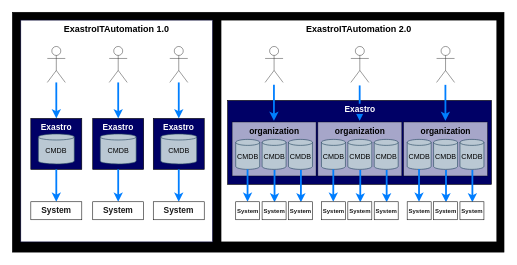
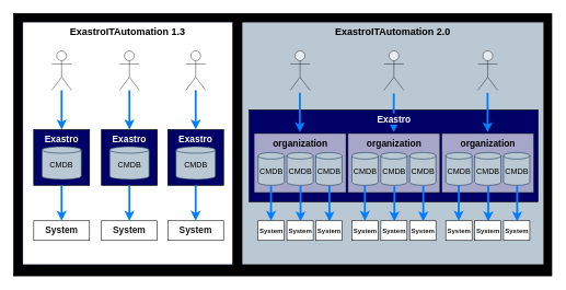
  <mxCell id="0" />
  <mxCell id="1" parent="0" />
  <mxCell id="2" value="" style="rounded=0;whiteSpace=wrap;html=1;fillColor=#000000;" parent="1" vertex="1"><mxGeometry x="20" y="20" width="820" height="400" as="geometry" /></mxCell>
- <mxCell id="3" value="ExastroITAutomation 1.0" style="rounded=0;whiteSpace=wrap;html=1;verticalAlign=top;strokeColor=#000033;fontSize=15;fontStyle=1" parent="1" vertex="1"><mxGeometry x="34" y="33" width="320" height="370" as="geometry" /></mxCell>
- <mxCell id="4" value="ExastroITAutomation 2.0" style="rounded=0;whiteSpace=wrap;html=1;verticalAlign=top;fontSize=15;fontStyle=1" parent="1" vertex="1"><mxGeometry x="368" y="33" width="460" height="370" as="geometry" /></mxCell>
+ <mxCell id="3" value="ExastroITAutomation 1.3" style="rounded=0;whiteSpace=wrap;html=1;verticalAlign=top;strokeColor=#000033;fontSize=15;fontStyle=1" parent="1" vertex="1"><mxGeometry x="34" y="33" width="320" height="370" as="geometry" /></mxCell>
+ <mxCell id="4" value="ExastroITAutomation 2.0" style="rounded=0;whiteSpace=wrap;html=1;verticalAlign=top;fontSize=15;fontStyle=1;fillColor=#bac8d3;" parent="1" vertex="1"><mxGeometry x="368" y="33" width="460" height="370" as="geometry" /></mxCell>
  <mxCell id="5" value="" style="shape=umlActor;verticalLabelPosition=bottom;verticalAlign=top;html=1;outlineConnect=0;fontSize=14;fillColor=#FFFFFF;opacity=65;" parent="1" vertex="1"><mxGeometry x="78.25" y="77" width="30" height="60" as="geometry" /></mxCell>
  <mxCell id="6" value="" style="shape=umlActor;verticalLabelPosition=bottom;verticalAlign=top;html=1;outlineConnect=0;fontSize=14;fillColor=#FFFFFF;opacity=65;" parent="1" vertex="1"><mxGeometry x="181.5" y="77" width="30" height="60" as="geometry" /></mxCell>
  <mxCell id="7" value="" style="shape=umlActor;verticalLabelPosition=bottom;verticalAlign=top;html=1;outlineConnect=0;fontSize=14;fillColor=#FFFFFF;opacity=65;" parent="1" vertex="1"><mxGeometry x="282.5" y="77" width="30" height="60" as="geometry" /></mxCell>
  <mxCell id="8" value="" style="edgeStyle=orthogonalEdgeStyle;rounded=0;orthogonalLoop=1;jettySize=auto;html=1;fontSize=15;strokeWidth=3;strokeColor=#007FFF;" parent="1" edge="1"><mxGeometry relative="1" as="geometry"><mxPoint x="93.25" y="137" as="sourcePoint" /><mxPoint x="93.25" y="197" as="targetPoint" /></mxGeometry></mxCell>
  <mxCell id="9" value="" style="edgeStyle=orthogonalEdgeStyle;rounded=0;orthogonalLoop=1;jettySize=auto;html=1;fontSize=15;strokeWidth=3;strokeColor=#007FFF;" parent="1" edge="1"><mxGeometry relative="1" as="geometry"><mxPoint x="196.5" y="137" as="sourcePoint" /><mxPoint x="196.5" y="197" as="targetPoint" /></mxGeometry></mxCell>
  <mxCell id="10" value="" style="edgeStyle=orthogonalEdgeStyle;rounded=0;orthogonalLoop=1;jettySize=auto;html=1;fontSize=15;strokeWidth=3;strokeColor=#007FFF;" parent="1" edge="1"><mxGeometry relative="1" as="geometry"><mxPoint x="297.5" y="137" as="sourcePoint" /><mxPoint x="297.5" y="197" as="targetPoint" /></mxGeometry></mxCell>
  <mxCell id="11" value="Exastro" style="whiteSpace=wrap;html=1;aspect=fixed;fontSize=14;fillColor=#000066;fontColor=#FFFFFF;fontStyle=1;verticalAlign=top;" parent="1" vertex="1"><mxGeometry x="50.75" y="197" width="85" height="85" as="geometry" /></mxCell>
  <mxCell id="12" value="Exastro" style="whiteSpace=wrap;html=1;aspect=fixed;fontSize=14;fillColor=#000066;fontColor=#FFFFFF;fontStyle=1;verticalAlign=top;" parent="1" vertex="1"><mxGeometry x="154" y="197" width="85" height="85" as="geometry" /></mxCell>
  <mxCell id="13" value="Exastro" style="whiteSpace=wrap;html=1;aspect=fixed;fontSize=14;fillColor=#000066;fontColor=#FFFFFF;fontStyle=1;verticalAlign=top;" parent="1" vertex="1"><mxGeometry x="255" y="197" width="85" height="85" as="geometry" /></mxCell>
  <mxCell id="14" value="CMDB" style="shape=cylinder3;whiteSpace=wrap;html=1;boundedLbl=1;backgroundOutline=1;size=5;fillColor=#bac8d3;strokeColor=#23445d;" parent="1" vertex="1"><mxGeometry x="63.25" y="223" width="60" height="50" as="geometry" /></mxCell>
  <mxCell id="15" value="CMDB" style="shape=cylinder3;whiteSpace=wrap;html=1;boundedLbl=1;backgroundOutline=1;size=5;fillColor=#bac8d3;strokeColor=#23445d;" parent="1" vertex="1"><mxGeometry x="166.5" y="223" width="60" height="50" as="geometry" /></mxCell>
  <mxCell id="16" value="CMDB" style="shape=cylinder3;whiteSpace=wrap;html=1;boundedLbl=1;backgroundOutline=1;size=5;fillColor=#bac8d3;strokeColor=#23445d;" parent="1" vertex="1"><mxGeometry x="267.5" y="223" width="60" height="50" as="geometry" /></mxCell>
  <mxCell id="17" value="" style="edgeStyle=orthogonalEdgeStyle;rounded=0;orthogonalLoop=1;jettySize=auto;html=1;fontColor=#1A1A1A;strokeColor=#007eff;strokeWidth=3;" parent="1" edge="1"><mxGeometry relative="1" as="geometry"><mxPoint x="93.25" y="282" as="sourcePoint" /><mxPoint x="93.25" y="336" as="targetPoint" /></mxGeometry></mxCell>
  <mxCell id="18" value="" style="edgeStyle=orthogonalEdgeStyle;rounded=0;orthogonalLoop=1;jettySize=auto;html=1;fontColor=#1A1A1A;strokeColor=#007eff;strokeWidth=3;" parent="1" edge="1"><mxGeometry relative="1" as="geometry"><mxPoint x="196.5" y="282" as="sourcePoint" /><mxPoint x="196.5" y="336" as="targetPoint" /></mxGeometry></mxCell>
  <mxCell id="19" value="" style="edgeStyle=orthogonalEdgeStyle;rounded=0;orthogonalLoop=1;jettySize=auto;html=1;fontColor=#1A1A1A;strokeColor=#007eff;strokeWidth=3;" parent="1" edge="1"><mxGeometry relative="1" as="geometry"><mxPoint x="297.5" y="282" as="sourcePoint" /><mxPoint x="297.5" y="336" as="targetPoint" /></mxGeometry></mxCell>
  <mxCell id="20" value="System" style="rounded=0;whiteSpace=wrap;html=1;fontSize=14;fillColor=#FFFFFF;align=center;verticalAlign=middle;fontColor=#1A1A1A;fontStyle=1;strokeColor=#1A1A1A;" parent="1" vertex="1"><mxGeometry x="50.75" y="336" width="85" height="30" as="geometry" /></mxCell>
  <mxCell id="21" value="System" style="rounded=0;whiteSpace=wrap;html=1;fontSize=14;fillColor=#FFFFFF;align=center;verticalAlign=middle;fontColor=#1A1A1A;fontStyle=1;strokeColor=#1A1A1A;" parent="1" vertex="1"><mxGeometry x="154" y="336" width="85" height="30" as="geometry" /></mxCell>
  <mxCell id="22" value="System" style="rounded=0;whiteSpace=wrap;html=1;fontSize=14;fillColor=#FFFFFF;align=center;verticalAlign=middle;fontColor=#1A1A1A;fontStyle=1;strokeColor=#1A1A1A;" parent="1" vertex="1"><mxGeometry x="255" y="336" width="85" height="30" as="geometry" /></mxCell>
  <mxCell id="23" value="" style="shape=umlActor;verticalLabelPosition=bottom;verticalAlign=top;html=1;outlineConnect=0;fontSize=14;fillColor=#FFFFFF;opacity=65;" parent="1" vertex="1"><mxGeometry x="441.5" y="77" width="30" height="60" as="geometry" /></mxCell>
  <mxCell id="24" value="" style="shape=umlActor;verticalLabelPosition=bottom;verticalAlign=top;html=1;outlineConnect=0;fontSize=14;fillColor=#FFFFFF;opacity=65;" parent="1" vertex="1"><mxGeometry x="584.5" y="77" width="30" height="60" as="geometry" /></mxCell>
  <mxCell id="25" value="" style="shape=umlActor;verticalLabelPosition=bottom;verticalAlign=top;html=1;outlineConnect=0;fontSize=14;fillColor=#FFFFFF;opacity=65;" parent="1" vertex="1"><mxGeometry x="727.5" y="77" width="30" height="60" as="geometry" /></mxCell>
  <mxCell id="26" value="" style="rounded=0;whiteSpace=wrap;html=1;fontSize=14;fillColor=#000066;align=center;verticalAlign=top;fontColor=#FFFFFF;fontStyle=1" parent="1" vertex="1"><mxGeometry x="379" y="167" width="440" height="140" as="geometry" /></mxCell>
  <mxCell id="27" value="organization" style="rounded=0;whiteSpace=wrap;html=1;fontSize=14;fillColor=#FFFFFF;opacity=65;fontStyle=1;verticalAlign=top;" parent="1" vertex="1"><mxGeometry x="386.5" y="203" width="140" height="90" as="geometry" /></mxCell>
  <mxCell id="28" value="organization" style="rounded=0;whiteSpace=wrap;html=1;fontSize=14;fillColor=#FFFFFF;opacity=65;fontStyle=1;verticalAlign=top;" parent="1" vertex="1"><mxGeometry x="529.5" y="203" width="140" height="90" as="geometry" /></mxCell>
  <mxCell id="29" value="organization" style="rounded=0;whiteSpace=wrap;html=1;fontSize=14;fillColor=#FFFFFF;opacity=65;fontStyle=1;verticalAlign=top;" parent="1" vertex="1"><mxGeometry x="672.5" y="203" width="140" height="90" as="geometry" /></mxCell>
  <mxCell id="30" value="CMDB" style="shape=cylinder3;whiteSpace=wrap;html=1;boundedLbl=1;backgroundOutline=1;size=5;fillColor=#bac8d3;strokeColor=#23445d;" parent="1" vertex="1"><mxGeometry x="392.5" y="232" width="40" height="50" as="geometry" /></mxCell>
  <mxCell id="31" value="CMDB" style="shape=cylinder3;whiteSpace=wrap;html=1;boundedLbl=1;backgroundOutline=1;size=5;fillColor=#bac8d3;strokeColor=#23445d;" parent="1" vertex="1"><mxGeometry x="436.5" y="232" width="40" height="50" as="geometry" /></mxCell>
  <mxCell id="32" value="CMDB" style="shape=cylinder3;whiteSpace=wrap;html=1;boundedLbl=1;backgroundOutline=1;size=5;fillColor=#bac8d3;strokeColor=#23445d;" parent="1" vertex="1"><mxGeometry x="480.5" y="232" width="40" height="50" as="geometry" /></mxCell>
  <mxCell id="33" value="CMDB" style="shape=cylinder3;whiteSpace=wrap;html=1;boundedLbl=1;backgroundOutline=1;size=5;fillColor=#bac8d3;strokeColor=#23445d;" parent="1" vertex="1"><mxGeometry x="535.5" y="232" width="40" height="50" as="geometry" /></mxCell>
  <mxCell id="34" value="CMDB" style="shape=cylinder3;whiteSpace=wrap;html=1;boundedLbl=1;backgroundOutline=1;size=5;fillColor=#bac8d3;strokeColor=#23445d;" parent="1" vertex="1"><mxGeometry x="579.5" y="232" width="40" height="50" as="geometry" /></mxCell>
  <mxCell id="35" value="CMDB" style="shape=cylinder3;whiteSpace=wrap;html=1;boundedLbl=1;backgroundOutline=1;size=5;fillColor=#bac8d3;strokeColor=#23445d;" parent="1" vertex="1"><mxGeometry x="623.5" y="232" width="40" height="50" as="geometry" /></mxCell>
  <mxCell id="36" value="CMDB" style="shape=cylinder3;whiteSpace=wrap;html=1;boundedLbl=1;backgroundOutline=1;size=5;fillColor=#bac8d3;strokeColor=#23445d;" parent="1" vertex="1"><mxGeometry x="678.5" y="232" width="40" height="50" as="geometry" /></mxCell>
  <mxCell id="37" value="CMDB" style="shape=cylinder3;whiteSpace=wrap;html=1;boundedLbl=1;backgroundOutline=1;size=5;fillColor=#bac8d3;strokeColor=#23445d;" parent="1" vertex="1"><mxGeometry x="722.5" y="232" width="40" height="50" as="geometry" /></mxCell>
  <mxCell id="38" value="CMDB" style="shape=cylinder3;whiteSpace=wrap;html=1;boundedLbl=1;backgroundOutline=1;size=5;fillColor=#bac8d3;strokeColor=#23445d;" parent="1" vertex="1"><mxGeometry x="766.5" y="232" width="40" height="50" as="geometry" /></mxCell>
  <mxCell id="39" value="" style="edgeStyle=orthogonalEdgeStyle;rounded=0;orthogonalLoop=1;jettySize=auto;html=1;fontSize=15;strokeWidth=3;strokeColor=#007FFF;" parent="1" edge="1"><mxGeometry relative="1" as="geometry"><mxPoint x="456.25" y="141" as="sourcePoint" /><mxPoint x="456.25" y="201" as="targetPoint" /></mxGeometry></mxCell>
  <mxCell id="40" value="" style="edgeStyle=orthogonalEdgeStyle;rounded=0;orthogonalLoop=1;jettySize=auto;html=1;fontSize=15;strokeWidth=3;strokeColor=#007FFF;" parent="1" edge="1"><mxGeometry relative="1" as="geometry"><mxPoint x="599.25" y="186" as="sourcePoint" /><mxPoint x="599.25" y="201" as="targetPoint" /></mxGeometry></mxCell>
  <mxCell id="41" value="" style="edgeStyle=orthogonalEdgeStyle;rounded=0;orthogonalLoop=1;jettySize=auto;html=1;fontSize=15;strokeWidth=3;strokeColor=#007FFF;" parent="1" edge="1"><mxGeometry relative="1" as="geometry"><mxPoint x="742.25" y="141" as="sourcePoint" /><mxPoint x="742.25" y="201" as="targetPoint" /></mxGeometry></mxCell>
  <mxCell id="42" value="" style="edgeStyle=orthogonalEdgeStyle;rounded=0;orthogonalLoop=1;jettySize=auto;html=1;fontColor=#1A1A1A;strokeColor=#007eff;strokeWidth=3;" parent="1" edge="1"><mxGeometry relative="1" as="geometry"><mxPoint x="412.25" y="282" as="sourcePoint" /><mxPoint x="412.25" y="336" as="targetPoint" /></mxGeometry></mxCell>
  <mxCell id="43" value="" style="edgeStyle=orthogonalEdgeStyle;rounded=0;orthogonalLoop=1;jettySize=auto;html=1;fontColor=#1A1A1A;strokeColor=#007eff;strokeWidth=3;" parent="1" edge="1"><mxGeometry relative="1" as="geometry"><mxPoint x="457.25" y="283" as="sourcePoint" /><mxPoint x="457.25" y="337" as="targetPoint" /></mxGeometry></mxCell>
  <mxCell id="44" value="" style="edgeStyle=orthogonalEdgeStyle;rounded=0;orthogonalLoop=1;jettySize=auto;html=1;fontColor=#1A1A1A;strokeColor=#007eff;strokeWidth=3;" parent="1" edge="1"><mxGeometry relative="1" as="geometry"><mxPoint x="501.25" y="283" as="sourcePoint" /><mxPoint x="501.25" y="337" as="targetPoint" /></mxGeometry></mxCell>
  <mxCell id="45" value="" style="edgeStyle=orthogonalEdgeStyle;rounded=0;orthogonalLoop=1;jettySize=auto;html=1;fontColor=#1A1A1A;strokeColor=#007eff;strokeWidth=3;" parent="1" edge="1"><mxGeometry relative="1" as="geometry"><mxPoint x="555.25" y="282" as="sourcePoint" /><mxPoint x="555.25" y="336" as="targetPoint" /></mxGeometry></mxCell>
  <mxCell id="46" value="" style="edgeStyle=orthogonalEdgeStyle;rounded=0;orthogonalLoop=1;jettySize=auto;html=1;fontColor=#1A1A1A;strokeColor=#007eff;strokeWidth=3;" parent="1" edge="1"><mxGeometry relative="1" as="geometry"><mxPoint x="600.25" y="283" as="sourcePoint" /><mxPoint x="600.25" y="337" as="targetPoint" /></mxGeometry></mxCell>
  <mxCell id="47" value="" style="edgeStyle=orthogonalEdgeStyle;rounded=0;orthogonalLoop=1;jettySize=auto;html=1;fontColor=#1A1A1A;strokeColor=#007eff;strokeWidth=3;" parent="1" edge="1"><mxGeometry relative="1" as="geometry"><mxPoint x="644.25" y="283" as="sourcePoint" /><mxPoint x="644.25" y="337" as="targetPoint" /></mxGeometry></mxCell>
  <mxCell id="48" value="" style="edgeStyle=orthogonalEdgeStyle;rounded=0;orthogonalLoop=1;jettySize=auto;html=1;fontColor=#1A1A1A;strokeColor=#007eff;strokeWidth=3;" parent="1" edge="1"><mxGeometry relative="1" as="geometry"><mxPoint x="698.25" y="282" as="sourcePoint" /><mxPoint x="698.25" y="336" as="targetPoint" /></mxGeometry></mxCell>
  <mxCell id="49" value="" style="edgeStyle=orthogonalEdgeStyle;rounded=0;orthogonalLoop=1;jettySize=auto;html=1;fontColor=#1A1A1A;strokeColor=#007eff;strokeWidth=3;" parent="1" edge="1"><mxGeometry relative="1" as="geometry"><mxPoint x="743.25" y="283" as="sourcePoint" /><mxPoint x="743.25" y="337" as="targetPoint" /></mxGeometry></mxCell>
  <mxCell id="50" value="" style="edgeStyle=orthogonalEdgeStyle;rounded=0;orthogonalLoop=1;jettySize=auto;html=1;fontColor=#1A1A1A;strokeColor=#007eff;strokeWidth=3;" parent="1" edge="1"><mxGeometry relative="1" as="geometry"><mxPoint x="787.25" y="283" as="sourcePoint" /><mxPoint x="787.25" y="337" as="targetPoint" /></mxGeometry></mxCell>
  <mxCell id="51" value="System" style="rounded=0;whiteSpace=wrap;html=1;fontSize=10;fillColor=#FFFFFF;align=center;verticalAlign=middle;fontColor=#1A1A1A;fontStyle=1;strokeColor=#1A1A1A;" parent="1" vertex="1"><mxGeometry x="392.5" y="336" width="40" height="30" as="geometry" /></mxCell>
  <mxCell id="52" value="System" style="rounded=0;whiteSpace=wrap;html=1;fontSize=10;fillColor=#FFFFFF;align=center;verticalAlign=middle;fontColor=#1A1A1A;fontStyle=1;strokeColor=#1A1A1A;" parent="1" vertex="1"><mxGeometry x="436.5" y="336" width="40" height="30" as="geometry" /></mxCell>
  <mxCell id="53" value="System" style="rounded=0;whiteSpace=wrap;html=1;fontSize=10;fillColor=#FFFFFF;align=center;verticalAlign=middle;fontColor=#1A1A1A;fontStyle=1;strokeColor=#1A1A1A;" parent="1" vertex="1"><mxGeometry x="480.5" y="336" width="40" height="30" as="geometry" /></mxCell>
  <mxCell id="54" value="System" style="rounded=0;whiteSpace=wrap;html=1;fontSize=10;fillColor=#FFFFFF;align=center;verticalAlign=middle;fontColor=#1A1A1A;fontStyle=1;strokeColor=#1A1A1A;" parent="1" vertex="1"><mxGeometry x="535.5" y="336" width="40" height="30" as="geometry" /></mxCell>
  <mxCell id="55" value="System" style="rounded=0;whiteSpace=wrap;html=1;fontSize=10;fillColor=#FFFFFF;align=center;verticalAlign=middle;fontColor=#1A1A1A;fontStyle=1;strokeColor=#1A1A1A;" parent="1" vertex="1"><mxGeometry x="579.5" y="336" width="40" height="30" as="geometry" /></mxCell>
  <mxCell id="56" value="System" style="rounded=0;whiteSpace=wrap;html=1;fontSize=10;fillColor=#FFFFFF;align=center;verticalAlign=middle;fontColor=#1A1A1A;fontStyle=1;strokeColor=#1A1A1A;" parent="1" vertex="1"><mxGeometry x="623.5" y="336" width="40" height="30" as="geometry" /></mxCell>
  <mxCell id="57" value="System" style="rounded=0;whiteSpace=wrap;html=1;fontSize=10;fillColor=#FFFFFF;align=center;verticalAlign=middle;fontColor=#1A1A1A;fontStyle=1;strokeColor=#1A1A1A;" parent="1" vertex="1"><mxGeometry x="678.5" y="336" width="40" height="30" as="geometry" /></mxCell>
  <mxCell id="58" value="System" style="rounded=0;whiteSpace=wrap;html=1;fontSize=10;fillColor=#FFFFFF;align=center;verticalAlign=middle;fontColor=#1A1A1A;fontStyle=1;strokeColor=#1A1A1A;" parent="1" vertex="1"><mxGeometry x="722.5" y="336" width="40" height="30" as="geometry" /></mxCell>
  <mxCell id="59" value="System" style="rounded=0;whiteSpace=wrap;html=1;fontSize=10;fillColor=#FFFFFF;align=center;verticalAlign=middle;fontColor=#1A1A1A;fontStyle=1;strokeColor=#1A1A1A;" parent="1" vertex="1"><mxGeometry x="766.5" y="336" width="40" height="30" as="geometry" /></mxCell>
  <mxCell id="60" value="" style="edgeStyle=orthogonalEdgeStyle;rounded=0;orthogonalLoop=1;jettySize=auto;html=1;fontSize=15;strokeWidth=3;strokeColor=#007FFF;startArrow=none;startFill=0;endArrow=none;endFill=0;" parent="1" edge="1"><mxGeometry relative="1" as="geometry"><mxPoint x="599.25" y="142" as="sourcePoint" /><mxPoint x="599.25" y="178" as="targetPoint" /></mxGeometry></mxCell>
  <mxCell id="61" value="&lt;span style=&quot;&quot;&gt;Exastro&lt;/span&gt;" style="rounded=0;html=1;fontSize=14;fillColor=none;align=center;verticalAlign=top;fontColor=#FFFFFF;fontStyle=1;strokeColor=none;horizontal=1;whiteSpace=wrap;labelBackgroundColor=#000066;glass=0;shadow=0;" parent="1" vertex="1"><mxGeometry x="574.5" y="166" width="50" height="15" as="geometry" /></mxCell>
